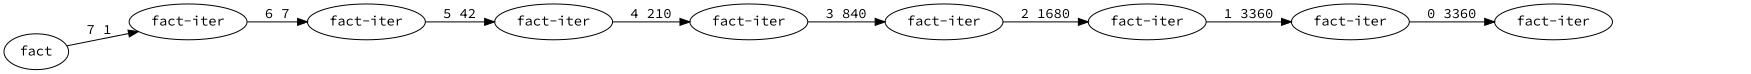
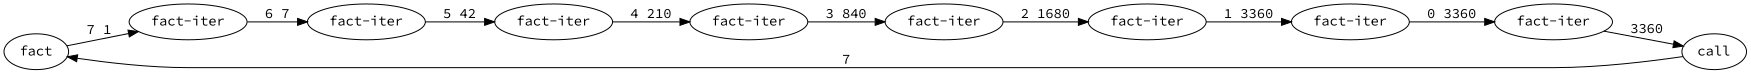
  digraph {
    rankdir=LR
    fontname="Source Code Pro"
    node [fontname="Source Code Pro"]
    edge [fontname="Source Code Pro"]
    n1 [label=fact]
+   call
    n3 [label="fact-iter"]
    n4 [label="fact-iter"]
    n5 [label="fact-iter"]
    n6 [label="fact-iter"]
    n7 [label="fact-iter"]
    n8 [label="fact-iter"]
    n9 [label="fact-iter"]
    n10 [label="fact-iter"]
    n1 -> n3 [label="7 1"]
+   call -> n1 [label=7]
    n3 -> n4 [label="6 7"]
    n4 -> n5 [label="5 42"]
    n5 -> n6 [label="4 210"]
    n6 -> n7 [label="3 840"]
    n7 -> n8 [label="2 1680"]
    n8 -> n9 [label="1 3360"]
    n9 -> n10 [label="0 3360"]
+   n10 -> call [label=3360]
  }
